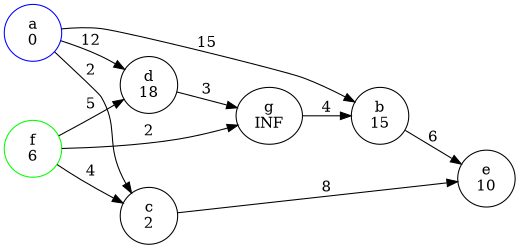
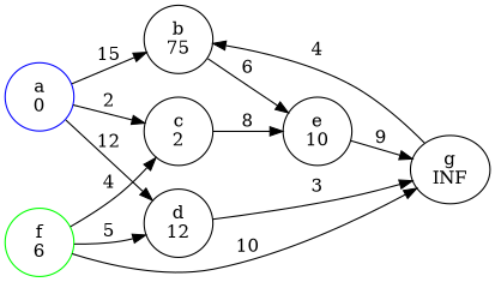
  digraph {
    rankdir=LR
    n1 [color=blue label="a\n0"]
-   n2 [label="b\n15"]
+   n2 [label="b\n75"]
    n3 [color=black label="c\n2"]
-   n4 [label="d\n18"]
+   n4 [label="d\n12"]
    n5 [label="e\n10"]
    n6 [label="g\nINF"]
    n7 [color=green label="f\n6"]
    n1 -> n2 [label=15]
    n1 -> n3 [label=2]
    n1 -> n4 [label=12]
    n2 -> n5 [label=6]
    n3 -> n5 [label=8]
    n4 -> n6 [label=3]
+   n5 -> n6 [label=9]
    n6 -> n2 [label=4]
    n7 -> n3 [label=4]
    n7 -> n4 [label=5]
-   n7 -> n6 [label=2]
+   n7 -> n6 [label=10]
  }
